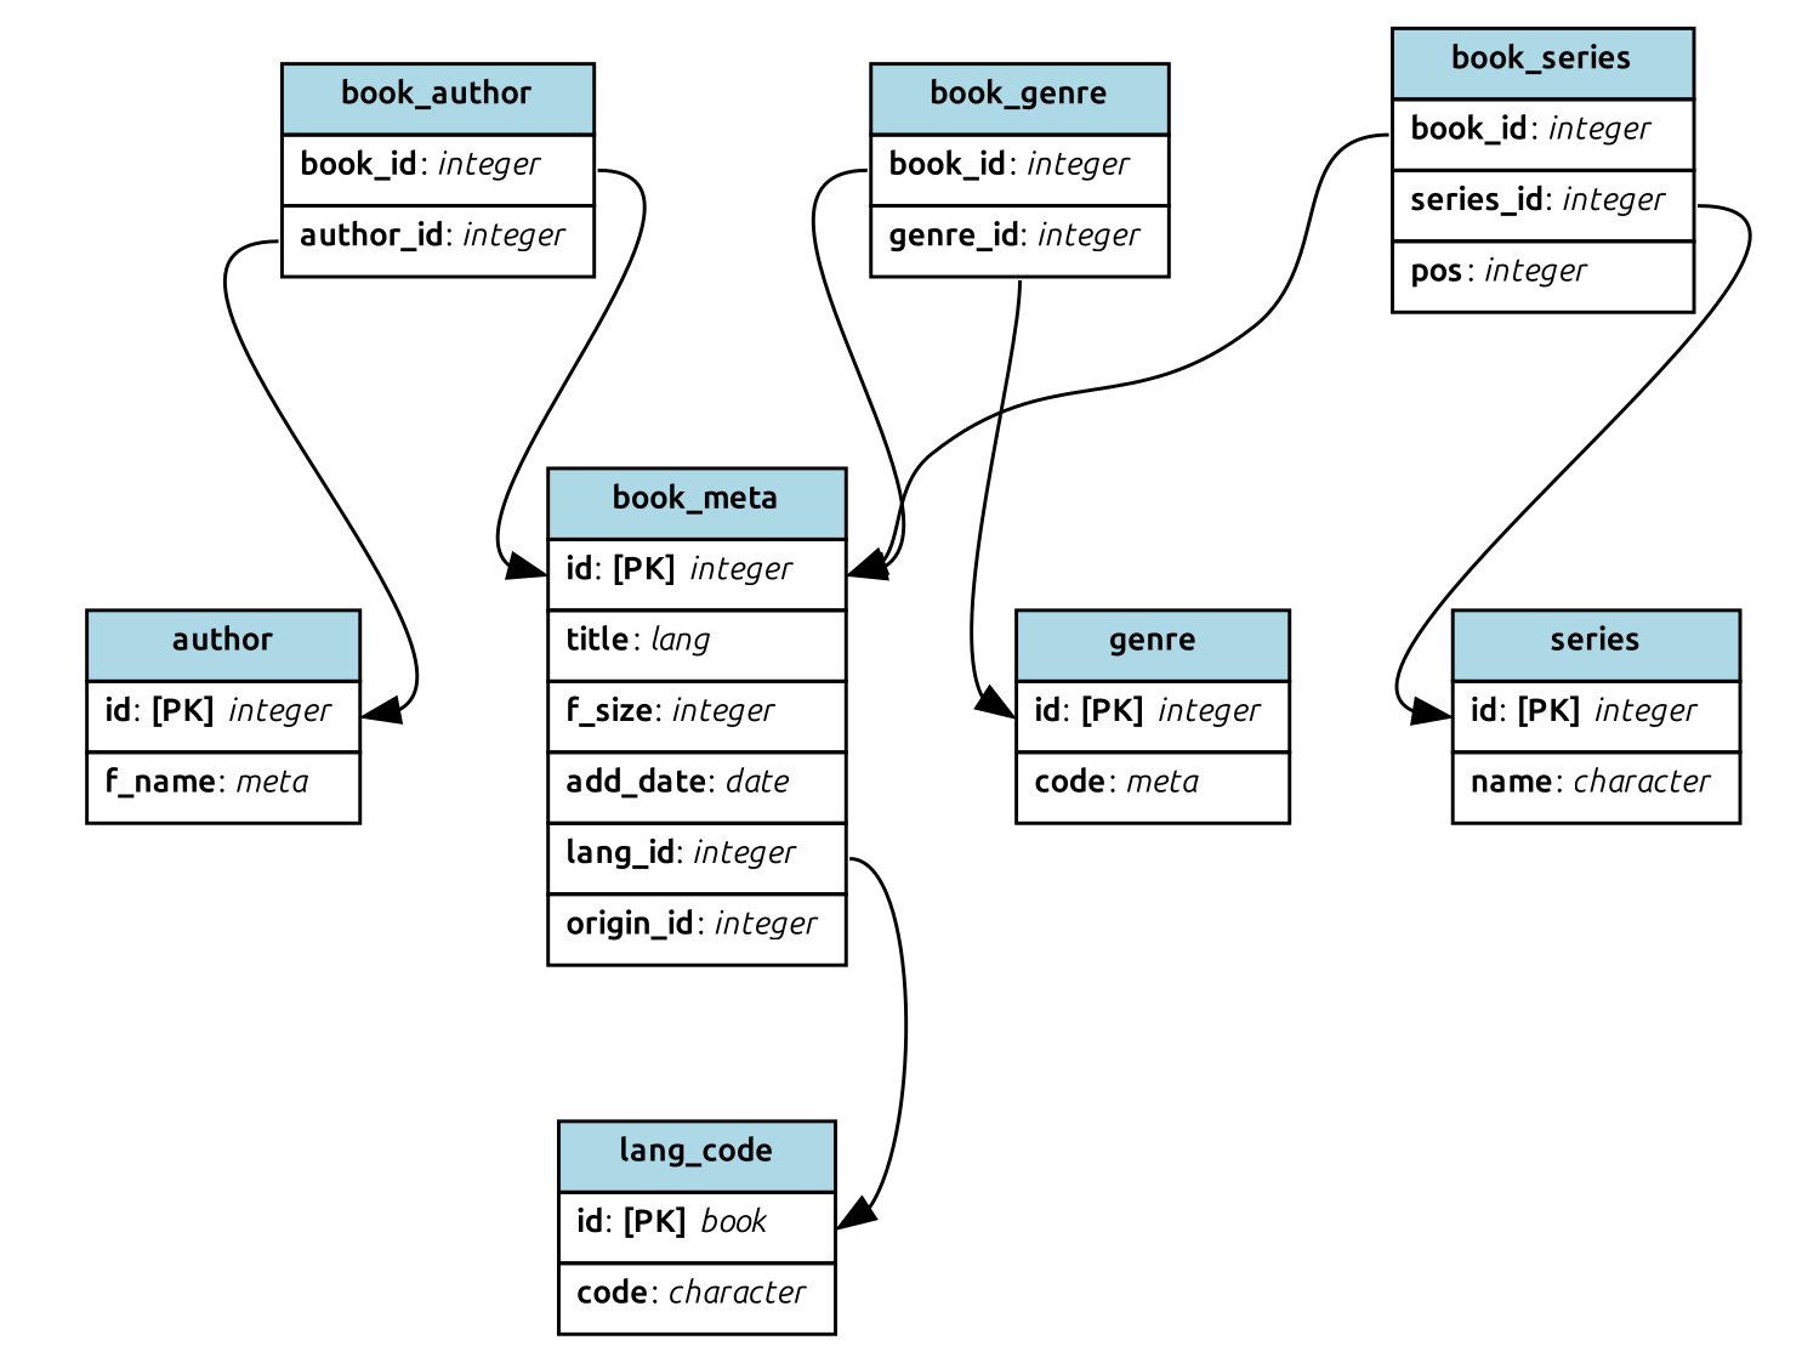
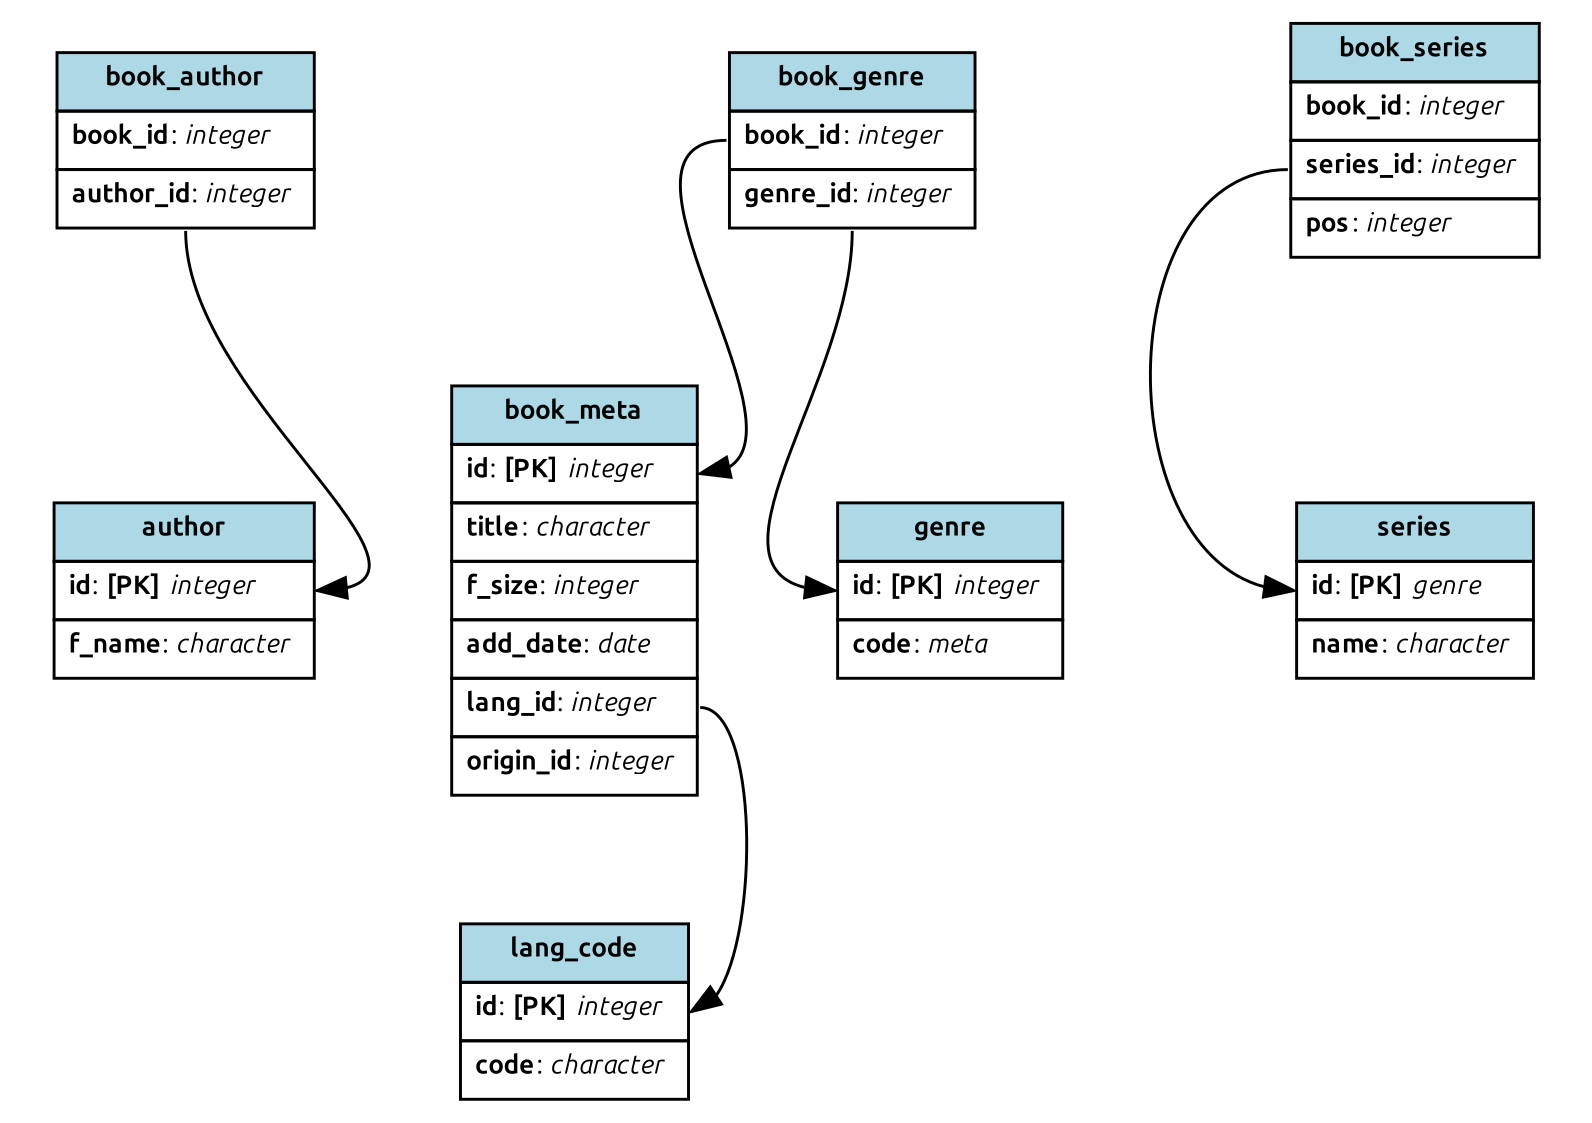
  digraph {
    fontname=Ubuntu
    randkir=LR
    node [fontname=Ubuntu fontsize=9 shape=none]
    edge [fontname=Ubuntu headport=id tailport=book_id]
-   n1 [height=0.94444 label=< <table border="0" cellborder="1" cellspacing="0" cellpadding="4"><tr><td bgcolor="lightblue"><b>author</b></td></tr><tr><td port="id" align="left"><b>id</b>: <b>[PK]</b> <i>integer </i></td></tr> <tr><td port="f_name" align="left"><b>f_name</b>: <i>meta </i></td></tr></table>> width=1.625]
+   n1 [height=0.94444 label=< <table border="0" cellborder="1" cellspacing="0" cellpadding="4"><tr><td bgcolor="lightblue"><b>author</b></td></tr><tr><td port="id" align="left"><b>id</b>: <b>[PK]</b> <i>integer </i></td></tr> <tr><td port="f_name" align="left"><b>f_name</b>: <i>character </i></td></tr></table>> width=1.625]
    n2 [height=0.94444 label=< <table border="0" cellborder="1" cellspacing="0" cellpadding="4"><tr><td bgcolor="lightblue"><b>book_author</b></td></tr><tr><td port="book_id" align="left"><b>book_id</b>: <i>integer </i></td></tr> <tr><td port="author_id" align="left"><b>author_id</b>: <i>integer </i></td></tr></table>> width=1.6389]
-   n3 [height=2.0556 label=< <table border="0" cellborder="1" cellspacing="0" cellpadding="4"><tr><td bgcolor="lightblue"><b>book_meta</b></td></tr><tr><td port="id" align="left"><b>id</b>: <b>[PK]</b> <i>integer </i></td></tr> <tr><td port="title" align="left"><b>title</b>: <i>lang </i></td></tr> <tr><td port="f_size" align="left"><b>f_size</b>: <i>integer </i></td></tr> <tr><td port="add_date" align="left"><b>add_date</b>: <i>date </i></td></tr> <tr><td port="lang_id" align="left"><b>lang_id</b>: <i>integer </i></td></tr> <tr><td port="origin_id" align="left"><b>origin_id</b>: <i>integer </i></td></tr></table>> width=1.5833]
-   n4 [height=0.94444 label=< <table border="0" cellborder="1" cellspacing="0" cellpadding="4"><tr><td bgcolor="lightblue"><b>lang_code</b></td></tr><tr><td port="id" align="left"><b>id</b>: <b>[PK]</b> <i>book </i></td></tr> <tr><td port="code" align="left"><b>code</b>: <i>character </i></td></tr></table>> width=1.4583]
+   n3 [height=2.0556 label=< <table border="0" cellborder="1" cellspacing="0" cellpadding="4"><tr><td bgcolor="lightblue"><b>book_meta</b></td></tr><tr><td port="id" align="left"><b>id</b>: <b>[PK]</b> <i>integer </i></td></tr> <tr><td port="title" align="left"><b>title</b>: <i>character </i></td></tr> <tr><td port="f_size" align="left"><b>f_size</b>: <i>integer </i></td></tr> <tr><td port="add_date" align="left"><b>add_date</b>: <i>date </i></td></tr> <tr><td port="lang_id" align="left"><b>lang_id</b>: <i>integer </i></td></tr> <tr><td port="origin_id" align="left"><b>origin_id</b>: <i>integer </i></td></tr></table>> width=1.5833]
+   n4 [height=0.94444 label=< <table border="0" cellborder="1" cellspacing="0" cellpadding="4"><tr><td bgcolor="lightblue"><b>lang_code</b></td></tr><tr><td port="id" align="left"><b>id</b>: <b>[PK]</b> <i>integer </i></td></tr> <tr><td port="code" align="left"><b>code</b>: <i>character </i></td></tr></table>> width=1.4583]
    n5 [height=0.94444 label=< <table border="0" cellborder="1" cellspacing="0" cellpadding="4"><tr><td bgcolor="lightblue"><b>book_genre</b></td></tr><tr><td port="book_id" align="left"><b>book_id</b>: <i>integer </i></td></tr> <tr><td port="genre_id" align="left"><b>genre_id</b>: <i>integer </i></td></tr></table>> width=1.5833]
    n6 [height=0.94444 label=< <table border="0" cellborder="1" cellspacing="0" cellpadding="4"><tr><td bgcolor="lightblue"><b>genre</b></td></tr><tr><td port="id" align="left"><b>id</b>: <b>[PK]</b> <i>integer </i></td></tr> <tr><td port="code" align="left"><b>code</b>: <i>meta </i></td></tr></table>> width=1.4583]
    n7 [height=1.2222 label=< <table border="0" cellborder="1" cellspacing="0" cellpadding="4"><tr><td bgcolor="lightblue"><b>book_series</b></td></tr><tr><td port="book_id" align="left"><b>book_id</b>: <i>integer </i></td></tr> <tr><td port="series_id" align="left"><b>series_id</b>: <i>integer </i></td></tr> <tr><td port="pos" align="left"><b>pos</b>: <i>integer </i></td></tr></table>> width=1.5833]
-   n8 [height=0.94444 label=< <table border="0" cellborder="1" cellspacing="0" cellpadding="4"><tr><td bgcolor="lightblue"><b>series</b></td></tr><tr><td port="id" align="left"><b>id</b>: <b>[PK]</b> <i>integer </i></td></tr> <tr><td port="name" align="left"><b>name</b>: <i>character </i></td></tr></table>> width=1.5139]
+   n8 [height=0.94444 label=< <table border="0" cellborder="1" cellspacing="0" cellpadding="4"><tr><td bgcolor="lightblue"><b>series</b></td></tr><tr><td port="id" align="left"><b>id</b>: <b>[PK]</b> <i>genre </i></td></tr> <tr><td port="name" align="left"><b>name</b>: <i>character </i></td></tr></table>> width=1.5139]
    n2 -> n1 [tailport=author_id]
-   n2 -> n3
    n3 -> n4 [tailport=lang_id]
    n5 -> n3
    n5 -> n6 [tailport=genre_id]
-   n7 -> n3
    n7 -> n8 [tailport=series_id]
  }
